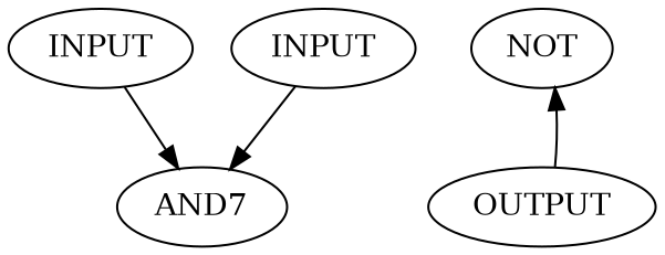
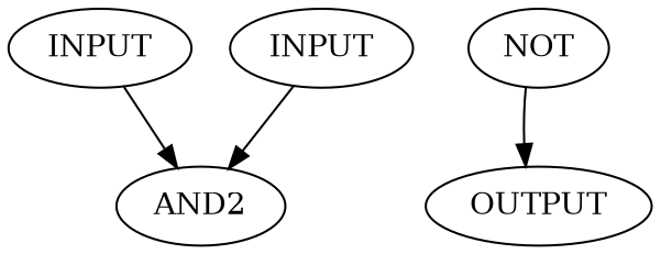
  digraph {
    n1 [label=INPUT]
-   n2 [label=AND7]
+   n2 [label=AND2]
    n3 [label=INPUT]
    n4 [label=NOT]
    n5 [label=OUTPUT]
    n1 -> n2
    n3 -> n2
-   n5 -> n4
+   n4 -> n5
  }
